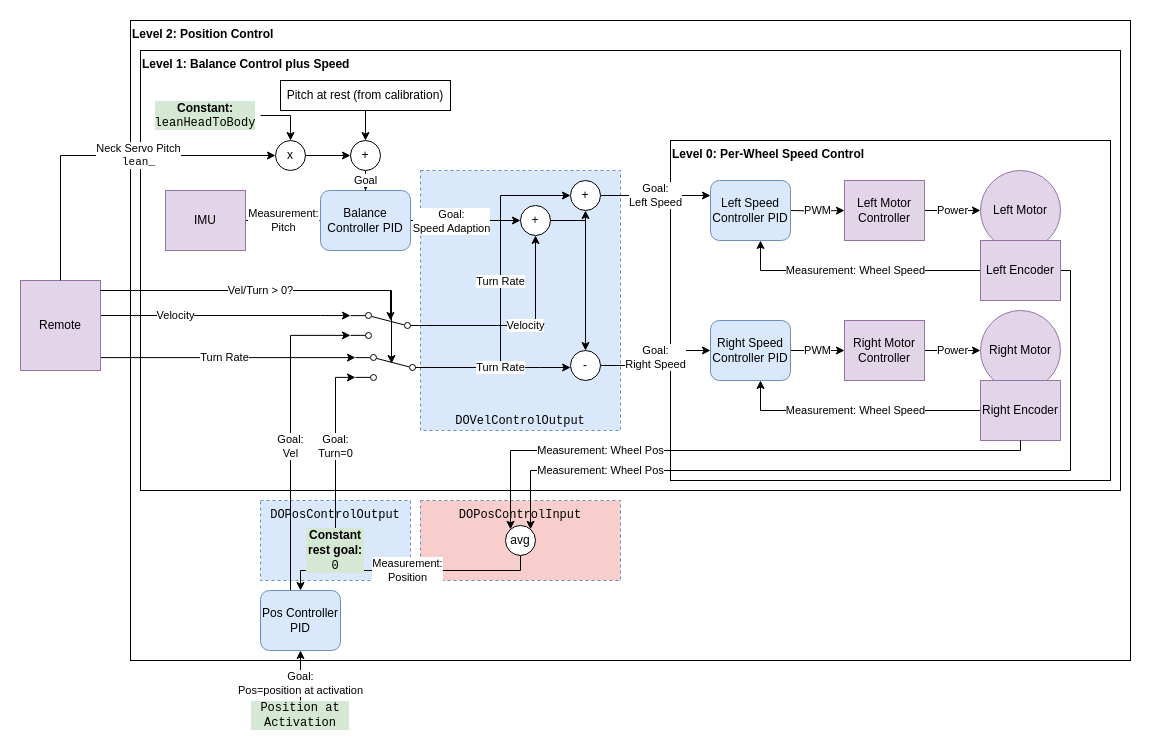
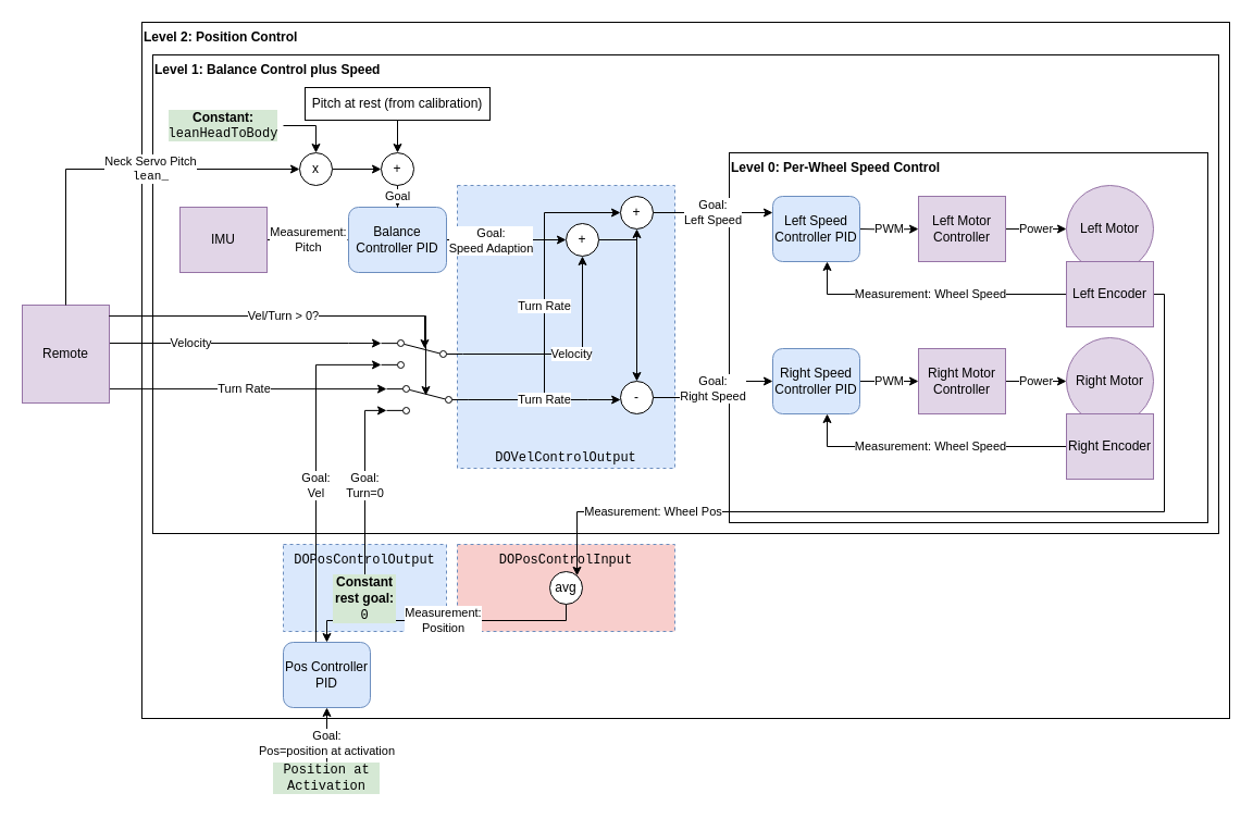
  <mxCell id="0" />
  <mxCell id="1" parent="0" />
  <mxCell id="2" value="Level 2: Position Control" style="rounded=0;whiteSpace=wrap;html=1;verticalAlign=top;fontStyle=1;align=left;" vertex="1" parent="1"><mxGeometry x="130" y="20" width="1000" height="640" as="geometry" /></mxCell>
  <mxCell id="3" value="Level 1: Balance Control plus Speed" style="rounded=0;whiteSpace=wrap;html=1;verticalAlign=top;fontStyle=1;align=left;" vertex="1" parent="1"><mxGeometry x="140" y="50" width="980" height="440" as="geometry" /></mxCell>
  <mxCell id="4" value="Level 0: Per-Wheel Speed Control" style="rounded=0;whiteSpace=wrap;html=1;verticalAlign=top;fontStyle=1;align=left;" vertex="1" parent="1"><mxGeometry x="670" y="140" width="440" height="340" as="geometry" /></mxCell>
  <mxCell id="5" value="&lt;font face=&quot;Courier New&quot;&gt;DOPosControlInput&lt;/font&gt;" style="rounded=0;whiteSpace=wrap;html=1;fillColor=#f8cecc;dashed=1;verticalAlign=top;strokeColor=#6c8ebf;" vertex="1" parent="1"><mxGeometry x="420" y="500" width="200" height="80" as="geometry" /></mxCell>
  <mxCell id="6" value="&lt;font face=&quot;Courier New&quot;&gt;DOPosControlOutput&lt;/font&gt;" style="rounded=0;whiteSpace=wrap;html=1;fillColor=#dae8fc;dashed=1;verticalAlign=top;strokeColor=#6c8ebf;" vertex="1" parent="1"><mxGeometry x="260" y="500" width="150" height="80" as="geometry" /></mxCell>
  <mxCell id="7" value="&lt;font face=&quot;Courier New&quot;&gt;DOVelControlOutput&lt;/font&gt;" style="rounded=0;whiteSpace=wrap;html=1;fillColor=#dae8fc;dashed=1;verticalAlign=bottom;strokeColor=#6c8ebf;" vertex="1" parent="1"><mxGeometry x="420" y="170" width="200" height="260" as="geometry" /></mxCell>
  <mxCell id="8" value="Left Motor" style="ellipse;whiteSpace=wrap;html=1;aspect=fixed;fillColor=#e1d5e7;strokeColor=#9673a6;" parent="1" vertex="1"><mxGeometry x="980" y="170" width="80" height="80" as="geometry" /></mxCell>
  <mxCell id="9" value="PWM" style="edgeStyle=orthogonalEdgeStyle;rounded=0;orthogonalLoop=1;jettySize=auto;html=1;" parent="1" target="14" edge="1"><mxGeometry relative="1" as="geometry"><mxPoint x="790" y="210" as="sourcePoint" /></mxGeometry></mxCell>
  <mxCell id="10" value="Measurement: Wheel Speed" style="edgeStyle=orthogonalEdgeStyle;rounded=0;orthogonalLoop=1;jettySize=auto;html=1;exitX=0;exitY=0.5;exitDx=0;exitDy=0;" parent="1" source="12" target="23" edge="1"><mxGeometry relative="1" as="geometry"><mxPoint x="710" y="230" as="targetPoint" /><Array as="points"><mxPoint x="760" y="270" /></Array></mxGeometry></mxCell>
  <mxCell id="11" value="Measurement: Wheel Pos" style="edgeStyle=orthogonalEdgeStyle;rounded=0;orthogonalLoop=1;jettySize=auto;html=1;" edge="1" parent="1" source="12" target="51"><mxGeometry x="0.681" relative="1" as="geometry"><Array as="points"><mxPoint x="1070" y="270" /><mxPoint x="1070" y="470" /><mxPoint x="530" y="470" /></Array><mxPoint as="offset" /></mxGeometry></mxCell>
  <mxCell id="12" value="Left Encoder" style="rounded=0;whiteSpace=wrap;html=1;fillColor=#e1d5e7;strokeColor=#9673a6;" parent="1" vertex="1"><mxGeometry x="980" y="240" width="80" height="60" as="geometry" /></mxCell>
  <mxCell id="13" value="Power" style="edgeStyle=orthogonalEdgeStyle;rounded=0;orthogonalLoop=1;jettySize=auto;html=1;" parent="1" source="14" target="8" edge="1"><mxGeometry relative="1" as="geometry" /></mxCell>
  <mxCell id="14" value="Left Motor Controller" style="rounded=0;whiteSpace=wrap;html=1;fillColor=#e1d5e7;strokeColor=#9673a6;" parent="1" vertex="1"><mxGeometry x="844" y="180" width="80" height="60" as="geometry" /></mxCell>
  <mxCell id="15" value="Right Motor" style="ellipse;whiteSpace=wrap;html=1;aspect=fixed;fillColor=#e1d5e7;strokeColor=#9673a6;" parent="1" vertex="1"><mxGeometry x="980" y="310" width="80" height="80" as="geometry" /></mxCell>
  <mxCell id="16" value="PWM" style="edgeStyle=orthogonalEdgeStyle;rounded=0;orthogonalLoop=1;jettySize=auto;html=1;" parent="1" target="20" edge="1" source="24"><mxGeometry relative="1" as="geometry"><mxPoint x="790" y="370" as="sourcePoint" /></mxGeometry></mxCell>
  <mxCell id="17" value="Measurement: Wheel Speed" style="edgeStyle=orthogonalEdgeStyle;rounded=0;orthogonalLoop=1;jettySize=auto;html=1;exitX=0;exitY=0.5;exitDx=0;exitDy=0;" parent="1" source="18" edge="1" target="24"><mxGeometry relative="1" as="geometry"><mxPoint x="710" y="390" as="targetPoint" /><Array as="points"><mxPoint x="760" y="410" /></Array></mxGeometry></mxCell>
  <mxCell id="18" value="Right Encoder" style="rounded=0;whiteSpace=wrap;html=1;fillColor=#e1d5e7;strokeColor=#9673a6;" parent="1" vertex="1"><mxGeometry x="980" y="380" width="80" height="60" as="geometry" /></mxCell>
  <mxCell id="19" value="Power" style="edgeStyle=orthogonalEdgeStyle;rounded=0;orthogonalLoop=1;jettySize=auto;html=1;" parent="1" source="20" target="15" edge="1"><mxGeometry relative="1" as="geometry" /></mxCell>
  <mxCell id="20" value="Right Motor Controller" style="rounded=0;whiteSpace=wrap;html=1;fillColor=#e1d5e7;strokeColor=#9673a6;" parent="1" vertex="1"><mxGeometry x="844" y="320" width="80" height="60" as="geometry" /></mxCell>
  <mxCell id="21" value="Measurement:&lt;br&gt;Pitch" style="edgeStyle=orthogonalEdgeStyle;rounded=0;orthogonalLoop=1;jettySize=auto;html=1;" parent="1" source="22" target="27" edge="1"><mxGeometry relative="1" as="geometry" /></mxCell>
  <mxCell id="22" value="IMU" style="rounded=0;whiteSpace=wrap;html=1;fillColor=#e1d5e7;strokeColor=#9673a6;" parent="1" vertex="1"><mxGeometry x="165" y="190" width="80" height="60" as="geometry" /></mxCell>
  <mxCell id="23" value="Left Speed Controller PID" style="rounded=1;whiteSpace=wrap;html=1;fillColor=#dae8fc;strokeColor=#6c8ebf;" parent="1" vertex="1"><mxGeometry x="710" y="180" width="80" height="60" as="geometry" /></mxCell>
  <mxCell id="24" value="Right Speed Controller PID" style="rounded=1;whiteSpace=wrap;html=1;fillColor=#dae8fc;strokeColor=#6c8ebf;" parent="1" vertex="1"><mxGeometry x="710" y="320" width="80" height="60" as="geometry" /></mxCell>
  <mxCell id="25" style="edgeStyle=orthogonalEdgeStyle;rounded=0;orthogonalLoop=1;jettySize=auto;html=1;" parent="1" source="27" target="37" edge="1"><mxGeometry relative="1" as="geometry"><mxPoint x="530" y="270" as="targetPoint" /><Array as="points"><mxPoint x="355" y="250" /></Array></mxGeometry></mxCell>
  <mxCell id="26" value="Goal:&lt;br&gt;Speed Adaption" style="edgeLabel;html=1;align=center;verticalAlign=middle;resizable=0;points=[];" parent="25" vertex="1" connectable="0"><mxGeometry x="0.514" relative="1" as="geometry"><mxPoint x="-43" as="offset" /></mxGeometry></mxCell>
  <mxCell id="27" value="Balance Controller PID" style="rounded=1;whiteSpace=wrap;html=1;fillColor=#dae8fc;strokeColor=#6c8ebf;" parent="1" vertex="1"><mxGeometry x="320" y="190" width="90" height="60" as="geometry" /></mxCell>
  <mxCell id="28" value="" style="edgeStyle=orthogonalEdgeStyle;rounded=0;orthogonalLoop=1;jettySize=auto;html=1;" parent="1" source="29" target="45" edge="1"><mxGeometry relative="1" as="geometry" /></mxCell>
  <mxCell id="29" value="Pitch at rest (from calibration)" style="rounded=0;whiteSpace=wrap;html=1;" parent="1" vertex="1"><mxGeometry x="280" y="80" width="170" height="30" as="geometry" /></mxCell>
  <mxCell id="30" value="Velocity" style="edgeStyle=orthogonalEdgeStyle;rounded=0;orthogonalLoop=1;jettySize=auto;html=1;" parent="1" source="55" target="37" edge="1"><mxGeometry relative="1" as="geometry" /></mxCell>
  <mxCell id="31" value="Turn Rate" style="edgeStyle=orthogonalEdgeStyle;rounded=0;orthogonalLoop=1;jettySize=auto;html=1;entryX=0;entryY=0.5;entryDx=0;entryDy=0;exitX=0;exitY=0.5;exitDx=0;exitDy=0;" parent="1" source="56" target="42" edge="1"><mxGeometry relative="1" as="geometry"><Array as="points"><mxPoint x="500" y="367" /><mxPoint x="500" y="195" /></Array><mxPoint x="390" y="360" as="sourcePoint" /></mxGeometry></mxCell>
  <mxCell id="32" value="Velocity" style="edgeStyle=orthogonalEdgeStyle;rounded=0;orthogonalLoop=1;jettySize=auto;html=1;entryX=1;entryY=0.88;entryDx=0;entryDy=0;" edge="1" parent="1" source="34" target="55"><mxGeometry x="-0.4" relative="1" as="geometry"><Array as="points"><mxPoint x="320" y="315" /><mxPoint x="320" y="315" /></Array><mxPoint as="offset" /></mxGeometry></mxCell>
  <mxCell id="33" value="Turn Rate" style="edgeStyle=orthogonalEdgeStyle;rounded=0;orthogonalLoop=1;jettySize=auto;html=1;entryX=1;entryY=0.88;entryDx=0;entryDy=0;" edge="1" parent="1" target="56"><mxGeometry relative="1" as="geometry"><mxPoint x="100" y="350" as="sourcePoint" /><mxPoint x="60" y="520" as="targetPoint" /><Array as="points"><mxPoint x="100" y="357" /></Array></mxGeometry></mxCell>
  <mxCell id="34" value="Remote" style="rounded=0;whiteSpace=wrap;html=1;fillColor=#e1d5e7;strokeColor=#9673a6;" parent="1" vertex="1"><mxGeometry x="20" y="280" width="80" height="90" as="geometry" /></mxCell>
  <mxCell id="35" style="edgeStyle=orthogonalEdgeStyle;rounded=0;orthogonalLoop=1;jettySize=auto;html=1;exitX=1;exitY=0.5;exitDx=0;exitDy=0;entryX=0.5;entryY=0;entryDx=0;entryDy=0;" parent="1" source="37" target="39" edge="1"><mxGeometry relative="1" as="geometry" /></mxCell>
  <mxCell id="36" style="edgeStyle=orthogonalEdgeStyle;rounded=0;orthogonalLoop=1;jettySize=auto;html=1;exitX=1;exitY=0.5;exitDx=0;exitDy=0;entryX=0.5;entryY=1;entryDx=0;entryDy=0;" parent="1" source="37" target="42" edge="1"><mxGeometry relative="1" as="geometry" /></mxCell>
  <mxCell id="37" value="+" style="ellipse;whiteSpace=wrap;html=1;aspect=fixed;" parent="1" vertex="1"><mxGeometry x="520" y="205" width="30" height="30" as="geometry" /></mxCell>
  <mxCell id="38" value="Goal: &lt;br&gt;Right Speed" style="edgeStyle=orthogonalEdgeStyle;rounded=0;orthogonalLoop=1;jettySize=auto;html=1;" parent="1" source="39" target="24" edge="1"><mxGeometry relative="1" as="geometry" /></mxCell>
  <mxCell id="39" value="-" style="ellipse;whiteSpace=wrap;html=1;aspect=fixed;" parent="1" vertex="1"><mxGeometry x="570" y="350" width="30" height="30" as="geometry" /></mxCell>
  <mxCell id="40" value="Turn Rate" style="edgeStyle=orthogonalEdgeStyle;rounded=0;orthogonalLoop=1;jettySize=auto;html=1;exitX=0;exitY=0.5;exitDx=0;exitDy=0;" parent="1" source="56" target="39" edge="1"><mxGeometry relative="1" as="geometry"><mxPoint x="540" y="370" as="targetPoint" /><mxPoint x="410" y="370" as="sourcePoint" /><Array as="points"><mxPoint x="540" y="367" /><mxPoint x="540" y="367" /></Array></mxGeometry></mxCell>
  <mxCell id="41" value="Goal:&lt;br&gt;Left Speed" style="edgeStyle=orthogonalEdgeStyle;rounded=0;orthogonalLoop=1;jettySize=auto;html=1;entryX=0;entryY=0.25;entryDx=0;entryDy=0;" parent="1" source="42" target="23" edge="1"><mxGeometry relative="1" as="geometry" /></mxCell>
  <mxCell id="42" value="+" style="ellipse;whiteSpace=wrap;html=1;aspect=fixed;" parent="1" vertex="1"><mxGeometry x="570" y="180" width="30" height="30" as="geometry" /></mxCell>
  <mxCell id="43" value="Neck Servo Pitch&lt;br&gt;&lt;font face=&quot;Courier New&quot;&gt;lean_&lt;/font&gt;" style="edgeStyle=orthogonalEdgeStyle;rounded=0;orthogonalLoop=1;jettySize=auto;html=1;" edge="1" parent="1" source="34" target="47"><mxGeometry x="0.194" relative="1" as="geometry"><mxPoint x="290" y="-40" as="sourcePoint" /><Array as="points"><mxPoint x="60" y="155" /></Array><mxPoint as="offset" /></mxGeometry></mxCell>
  <mxCell id="44" value="Goal" style="edgeStyle=orthogonalEdgeStyle;rounded=0;orthogonalLoop=1;jettySize=auto;html=1;entryX=0.5;entryY=0;entryDx=0;entryDy=0;" edge="1" parent="1" source="45" target="27"><mxGeometry relative="1" as="geometry" /></mxCell>
  <mxCell id="45" value="+" style="ellipse;whiteSpace=wrap;html=1;aspect=fixed;" vertex="1" parent="1"><mxGeometry x="350" y="140" width="30" height="30" as="geometry" /></mxCell>
  <mxCell id="46" style="edgeStyle=orthogonalEdgeStyle;rounded=0;orthogonalLoop=1;jettySize=auto;html=1;" edge="1" parent="1" source="47" target="45"><mxGeometry relative="1" as="geometry" /></mxCell>
  <mxCell id="47" value="x" style="ellipse;whiteSpace=wrap;html=1;aspect=fixed;" vertex="1" parent="1"><mxGeometry x="275" y="140" width="30" height="30" as="geometry" /></mxCell>
  <mxCell id="48" value="" style="endArrow=classic;html=1;rounded=0;edgeStyle=orthogonalEdgeStyle;exitX=1;exitY=0.5;exitDx=0;exitDy=0;" edge="1" parent="1" source="49" target="47"><mxGeometry width="50" height="50" relative="1" as="geometry"><mxPoint x="210" y="10" as="sourcePoint" /><mxPoint x="640" y="270" as="targetPoint" /></mxGeometry></mxCell>
  <mxCell id="49" value="&lt;div&gt;&lt;font face=&quot;Helvetica&quot;&gt;&lt;b&gt;Constant:&lt;/b&gt;&lt;/font&gt;&lt;/div&gt;leanHeadToBody" style="text;html=1;align=center;verticalAlign=middle;whiteSpace=wrap;rounded=0;fontFamily=Courier New;labelBackgroundColor=#D5E8D4;" vertex="1" parent="1"><mxGeometry x="150" y="100" width="110" height="30" as="geometry" /></mxCell>
  <mxCell id="50" value="Measurement:&lt;br&gt;Position" style="edgeStyle=orthogonalEdgeStyle;rounded=0;orthogonalLoop=1;jettySize=auto;html=1;" edge="1" parent="1" source="51" target="54"><mxGeometry relative="1" as="geometry"><Array as="points"><mxPoint x="520" y="570" /></Array></mxGeometry></mxCell>
  <mxCell id="51" value="avg" style="ellipse;whiteSpace=wrap;html=1;aspect=fixed;" vertex="1" parent="1"><mxGeometry x="505" y="525" width="30" height="30" as="geometry" /></mxCell>
- <mxCell id="52" value="Measurement: Wheel Pos" style="edgeStyle=orthogonalEdgeStyle;rounded=0;orthogonalLoop=1;jettySize=auto;html=1;" edge="1" parent="1" source="18" target="51"><mxGeometry x="0.436" relative="1" as="geometry"><mxPoint x="780" y="5" as="targetPoint" /><Array as="points"><mxPoint x="1020" y="450" /><mxPoint x="510" y="450" /></Array><mxPoint as="offset" /></mxGeometry></mxCell>
  <mxCell id="53" value="Goal:&lt;div&gt;Vel&lt;/div&gt;" style="edgeStyle=orthogonalEdgeStyle;rounded=0;orthogonalLoop=1;jettySize=auto;html=1;entryX=1;entryY=0.12;entryDx=0;entryDy=0;" edge="1" parent="1" source="54" target="55"><mxGeometry x="-0.084" relative="1" as="geometry"><Array as="points"><mxPoint x="290" y="335" /></Array><mxPoint as="offset" /></mxGeometry></mxCell>
  <mxCell id="54" value="Pos Controller PID" style="rounded=1;whiteSpace=wrap;html=1;fillColor=#dae8fc;strokeColor=#6c8ebf;" vertex="1" parent="1"><mxGeometry x="260" y="590" width="80" height="60" as="geometry" /></mxCell>
  <mxCell id="55" value="" style="html=1;shape=mxgraph.electrical.electro-mechanical.twoWaySwitch;aspect=fixed;elSwitchState=2;rotation=-180;flipV=1;" vertex="1" parent="1"><mxGeometry x="350" y="312" width="75" height="26" as="geometry" /></mxCell>
  <mxCell id="56" value="" style="html=1;shape=mxgraph.electrical.electro-mechanical.twoWaySwitch;aspect=fixed;elSwitchState=2;rotation=-180;flipV=1;" vertex="1" parent="1"><mxGeometry x="355" y="354" width="75" height="26" as="geometry" /></mxCell>
  <mxCell id="57" value="Goal:&lt;br&gt;Turn=0" style="edgeStyle=orthogonalEdgeStyle;rounded=0;orthogonalLoop=1;jettySize=auto;html=1;entryX=1;entryY=0.12;entryDx=0;entryDy=0;" edge="1" parent="1" source="58" target="56"><mxGeometry relative="1" as="geometry" /></mxCell>
  <mxCell id="58" value="&lt;font face=&quot;Helvetica&quot;&gt;&lt;b&gt;Constant rest goal: &lt;/b&gt;&lt;/font&gt;0" style="text;html=1;align=center;verticalAlign=middle;whiteSpace=wrap;rounded=0;fontFamily=Courier New;labelBackgroundColor=#D5E8D4;" vertex="1" parent="1"><mxGeometry x="305" y="535" width="60" height="30" as="geometry" /></mxCell>
  <mxCell id="59" value="Position at Activation" style="text;html=1;align=center;verticalAlign=middle;whiteSpace=wrap;rounded=0;fontFamily=Courier New;labelBackgroundColor=#D5E8D4;" vertex="1" parent="1"><mxGeometry x="250" y="700" width="100" height="30" as="geometry" /></mxCell>
  <mxCell id="60" value="Goal:&lt;br&gt;Pos=position at activation" style="edgeStyle=orthogonalEdgeStyle;rounded=0;orthogonalLoop=1;jettySize=auto;html=1;" edge="1" parent="1" source="59" target="54"><mxGeometry x="-0.311" relative="1" as="geometry"><mxPoint x="307.5" y="762" as="sourcePoint" /><mxPoint x="327.5" y="695" as="targetPoint" /><Array as="points"><mxPoint x="300" y="730" /><mxPoint x="300" y="730" /></Array><mxPoint as="offset" /></mxGeometry></mxCell>
  <mxCell id="61" value="" style="edgeStyle=orthogonalEdgeStyle;rounded=0;orthogonalLoop=1;jettySize=auto;html=1;entryX=0.52;entryY=0.346;entryDx=0;entryDy=0;entryPerimeter=0;" edge="1" parent="1" source="34" target="56"><mxGeometry x="-0.547" relative="1" as="geometry"><mxPoint x="110" y="320" as="sourcePoint" /><mxPoint x="401" y="338" as="targetPoint" /><Array as="points"><mxPoint x="391" y="290" /></Array><mxPoint as="offset" /></mxGeometry></mxCell>
  <mxCell id="62" value="Vel/Turn &amp;gt; 0?" style="edgeStyle=orthogonalEdgeStyle;rounded=0;orthogonalLoop=1;jettySize=auto;html=1;entryX=0.467;entryY=0.308;entryDx=0;entryDy=0;entryPerimeter=0;" edge="1" parent="1" source="34" target="55"><mxGeometry relative="1" as="geometry"><mxPoint x="110" y="333" as="sourcePoint" /><mxPoint x="60" y="60" as="targetPoint" /><Array as="points"><mxPoint x="390" y="290" /></Array></mxGeometry></mxCell>
